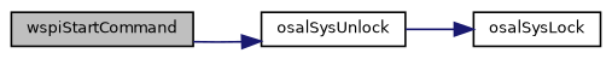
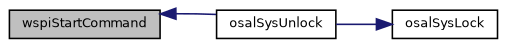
  digraph {
    rankdir=LR
    node [color=black fontname=Helvetica fontsize=8 shape=record]
    edge [color=midnightblue fontname=Helvetica fontsize=8 labelfontname=Helvetica labelfontsize=8 style=solid]
    n1 [fillcolor=grey75 fontcolor=black height=0.2 label=wspiStartCommand style=filled width=0.4]
    n2 [height=0.2 label=osalSysUnlock width=0.4]
    n3 [height=0.2 label=osalSysLock width=0.4]
-   n1 -> n2
+   n2 -> n1
    n2 -> n3
  }
